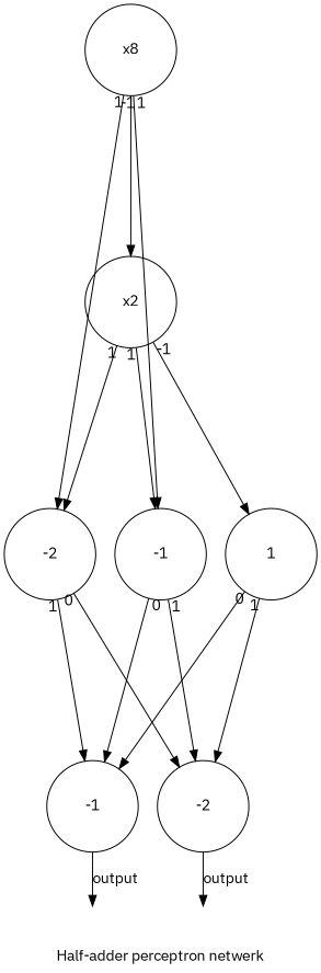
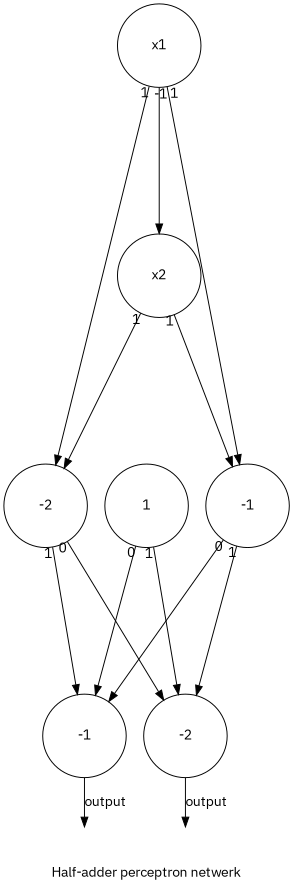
  digraph {
    fontname="IBM Plex Sans"
    label="Half-adder perceptron netwerk"
    rankdir=TB
    splines=line
    node [fontname="IBM Plex Sans" shape=circle]
    edge [fontname="IBM Plex Sans" minlen=4 taillabel=" 1"]
-   n1 [label=x8 width=1.2]
+   n1 [label=x1 width=1.2]
    n2 [label=-2 width=1.2]
    n3 [label=-1 width=1.2]
    n4 [label=x2 width=1.2]
    n5 [label=-1 width=1.2]
    n6 [label=-2 width=1.2]
    n7 [label=1 width=1.2]
    n8 [label=" " shape=none]
    n9 [label=" " shape=none]
    n1 -> n2
    n1 -> n3
    n1 -> n4 [taillabel=" -1"]
    n2 -> n5
    n2 -> n6 [taillabel=" 0"]
    n3 -> n5 [taillabel=" 0"]
    n3 -> n6
    n4 -> n2
    n4 -> n3
-   n4 -> n7 [taillabel=" -1"]
    n5 -> n8 [label=output minlen="" taillabel=""]
    n6 -> n9 [label=output minlen="" taillabel=""]
    n7 -> n5 [taillabel=" 0"]
    n7 -> n6
  }
